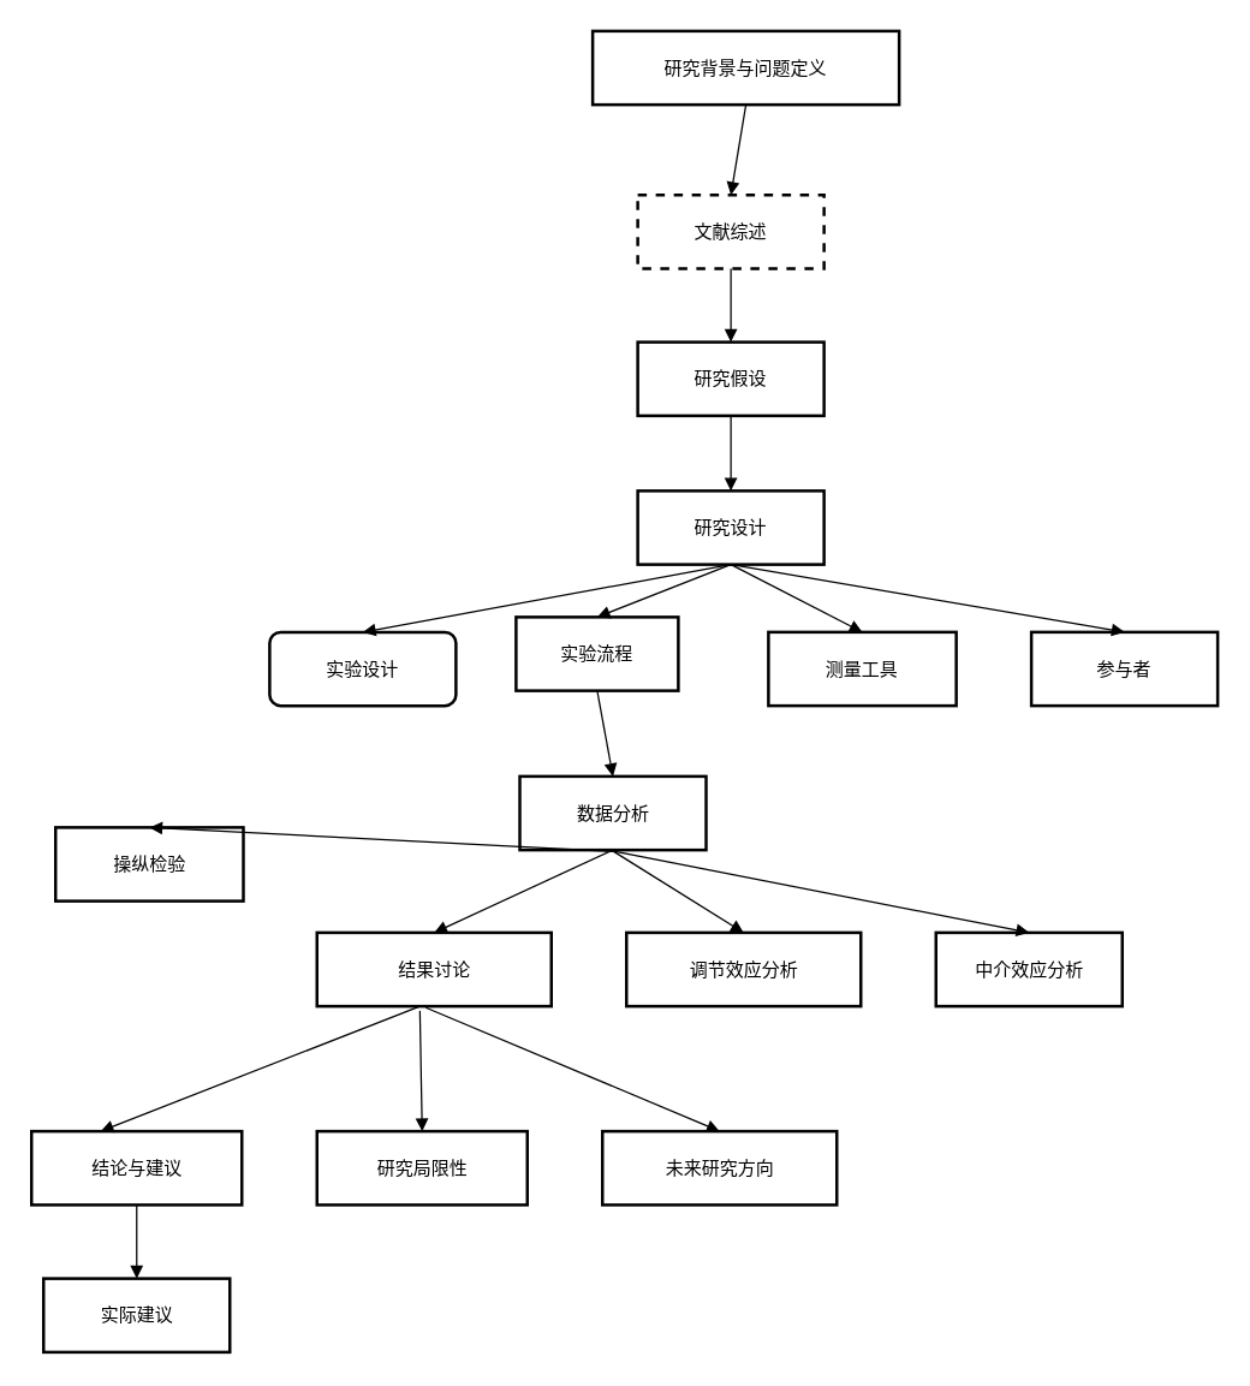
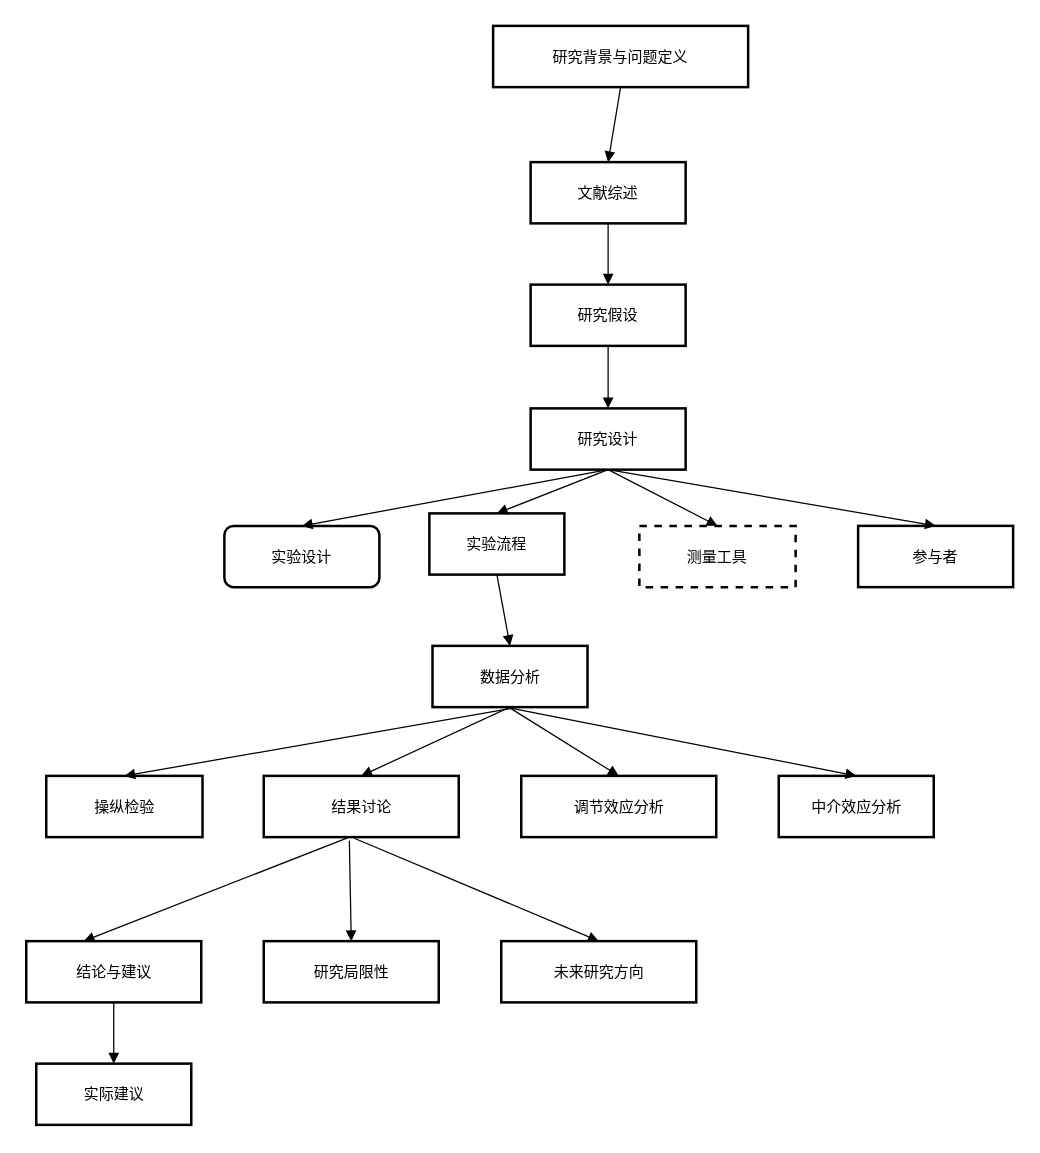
  <mxCell id="0" />
  <mxCell id="1" parent="0" />
  <mxCell id="2" value="研究背景与问题定义" style="whiteSpace=wrap;strokeWidth=2;" vertex="1" parent="1"><mxGeometry x="394" y="20" width="204" height="49" as="geometry" /></mxCell>
- <mxCell id="3" value="文献综述" style="whiteSpace=wrap;strokeWidth=2;dashed=1;" vertex="1" parent="1"><mxGeometry x="424" y="129" width="124" height="49" as="geometry" /></mxCell>
+ <mxCell id="3" value="文献综述" style="whiteSpace=wrap;strokeWidth=2;" vertex="1" parent="1"><mxGeometry x="424" y="129" width="124" height="49" as="geometry" /></mxCell>
  <mxCell id="4" value="研究假设" style="whiteSpace=wrap;strokeWidth=2;" vertex="1" parent="1"><mxGeometry x="424" y="227" width="124" height="49" as="geometry" /></mxCell>
  <mxCell id="5" value="研究设计" style="whiteSpace=wrap;strokeWidth=2;" vertex="1" parent="1"><mxGeometry x="424" y="326" width="124" height="49" as="geometry" /></mxCell>
  <mxCell id="6" value="实验设计" style="whiteSpace=wrap;strokeWidth=2;rounded=1;" vertex="1" parent="1"><mxGeometry x="179" y="420" width="124" height="49" as="geometry" /></mxCell>
  <mxCell id="7" value="实验流程" style="whiteSpace=wrap;strokeWidth=2;" vertex="1" parent="1"><mxGeometry x="343" y="410" width="108" height="49" as="geometry" /></mxCell>
- <mxCell id="8" value="测量工具" style="whiteSpace=wrap;strokeWidth=2;" vertex="1" parent="1"><mxGeometry x="511" y="420" width="125" height="49" as="geometry" /></mxCell>
+ <mxCell id="8" value="测量工具" style="whiteSpace=wrap;strokeWidth=2;dashed=1;" vertex="1" parent="1"><mxGeometry x="511" y="420" width="125" height="49" as="geometry" /></mxCell>
  <mxCell id="9" value="参与者" style="whiteSpace=wrap;strokeWidth=2;" vertex="1" parent="1"><mxGeometry x="686" y="420" width="124" height="49" as="geometry" /></mxCell>
  <mxCell id="10" value="数据分析" style="whiteSpace=wrap;strokeWidth=2;" vertex="1" parent="1"><mxGeometry x="345.5" y="516" width="124" height="49" as="geometry" /></mxCell>
- <mxCell id="11" value="操纵检验" style="whiteSpace=wrap;strokeWidth=2;" vertex="1" parent="1"><mxGeometry x="36.5" y="550" width="125" height="49" as="geometry" /></mxCell>
+ <mxCell id="11" value="操纵检验" style="whiteSpace=wrap;strokeWidth=2;" vertex="1" parent="1"><mxGeometry x="36.5" y="620" width="125" height="49" as="geometry" /></mxCell>
  <mxCell id="12" value="结果讨论" style="whiteSpace=wrap;strokeWidth=2;" vertex="1" parent="1"><mxGeometry x="210.5" y="620" width="156" height="49" as="geometry" /></mxCell>
  <mxCell id="13" value="调节效应分析" style="whiteSpace=wrap;strokeWidth=2;" vertex="1" parent="1"><mxGeometry x="416.5" y="620" width="156" height="49" as="geometry" /></mxCell>
  <mxCell id="14" value="中介效应分析" style="whiteSpace=wrap;strokeWidth=2;" vertex="1" parent="1"><mxGeometry x="622.5" y="620" width="124" height="49" as="geometry" /></mxCell>
  <mxCell id="15" value="结论与建议" style="whiteSpace=wrap;strokeWidth=2;" vertex="1" parent="1"><mxGeometry x="20.5" y="752.21" width="140" height="49" as="geometry" /></mxCell>
  <mxCell id="16" value="研究局限性" style="whiteSpace=wrap;strokeWidth=2;" vertex="1" parent="1"><mxGeometry x="210.5" y="752.21" width="140" height="49" as="geometry" /></mxCell>
  <mxCell id="17" value="未来研究方向" style="whiteSpace=wrap;strokeWidth=2;" vertex="1" parent="1"><mxGeometry x="400.5" y="752.21" width="156" height="49" as="geometry" /></mxCell>
  <mxCell id="18" value="实际建议" style="whiteSpace=wrap;strokeWidth=2;" vertex="1" parent="1"><mxGeometry x="28.5" y="850.21" width="124" height="49" as="geometry" /></mxCell>
  <mxCell id="19" value="" style="curved=1;startArrow=none;endArrow=block;exitX=0.5;exitY=0.99;entryX=0.5;entryY=-0.01;rounded=0;" edge="1" parent="1" source="2" target="3"><mxGeometry relative="1" as="geometry"><Array as="points" /></mxGeometry></mxCell>
  <mxCell id="20" value="" style="curved=1;startArrow=none;endArrow=block;exitX=0.5;exitY=0.98;entryX=0.5;entryY=0;rounded=0;" edge="1" parent="1" source="3" target="4"><mxGeometry relative="1" as="geometry"><Array as="points" /></mxGeometry></mxCell>
  <mxCell id="21" value="" style="curved=1;startArrow=none;endArrow=block;exitX=0.5;exitY=0.99;entryX=0.5;entryY=-0.01;rounded=0;" edge="1" parent="1" source="4" target="5"><mxGeometry relative="1" as="geometry"><Array as="points" /></mxGeometry></mxCell>
  <mxCell id="22" value="" style="startArrow=none;endArrow=block;exitX=0.5;exitY=1;entryX=0.5;entryY=0;rounded=0;exitDx=0;exitDy=0;" edge="1" parent="1" source="5" target="6"><mxGeometry relative="1" as="geometry" /></mxCell>
  <mxCell id="23" value="" style="startArrow=none;endArrow=block;exitX=0.5;exitY=1;entryX=0.5;entryY=0;rounded=0;exitDx=0;exitDy=0;" edge="1" parent="1" source="5" target="7"><mxGeometry relative="1" as="geometry" /></mxCell>
  <mxCell id="24" value="" style="startArrow=none;endArrow=block;entryX=0.5;entryY=0;rounded=0;exitX=0.5;exitY=1;exitDx=0;exitDy=0;" edge="1" parent="1" source="5" target="8"><mxGeometry relative="1" as="geometry"><mxPoint x="489" y="380" as="sourcePoint" /></mxGeometry></mxCell>
  <mxCell id="25" value="" style="startArrow=none;endArrow=block;entryX=0.5;entryY=0;rounded=0;exitX=0.5;exitY=1;exitDx=0;exitDy=0;" edge="1" parent="1" source="5" target="9"><mxGeometry relative="1" as="geometry"><mxPoint x="489" y="380" as="sourcePoint" /></mxGeometry></mxCell>
  <mxCell id="26" value="" style="curved=1;startArrow=none;endArrow=block;entryX=0.5;entryY=-0.01;rounded=0;exitX=0.5;exitY=1;exitDx=0;exitDy=0;" edge="1" parent="1" source="7" target="10"><mxGeometry relative="1" as="geometry"><Array as="points" /><mxPoint x="409" y="476" as="sourcePoint" /></mxGeometry></mxCell>
  <mxCell id="27" value="" style="startArrow=none;endArrow=block;entryX=0.5;entryY=0;rounded=0;" edge="1" parent="1" target="11"><mxGeometry relative="1" as="geometry"><mxPoint x="409" y="566" as="sourcePoint" /></mxGeometry></mxCell>
  <mxCell id="28" value="" style="startArrow=none;endArrow=block;exitX=0.5;exitY=1;entryX=0.5;entryY=0;rounded=0;exitDx=0;exitDy=0;" edge="1" parent="1" source="10" target="12"><mxGeometry relative="1" as="geometry" /></mxCell>
  <mxCell id="29" value="" style="startArrow=none;endArrow=block;entryX=0.5;entryY=0;rounded=0;" edge="1" parent="1" target="13"><mxGeometry relative="1" as="geometry"><mxPoint x="408" y="566" as="sourcePoint" /></mxGeometry></mxCell>
  <mxCell id="30" value="" style="startArrow=none;endArrow=block;entryX=0.5;entryY=0;rounded=0;" edge="1" parent="1" target="14"><mxGeometry relative="1" as="geometry"><mxPoint x="409" y="566" as="sourcePoint" /></mxGeometry></mxCell>
  <mxCell id="31" value="" style="startArrow=none;endArrow=block;entryX=0.5;entryY=-0.01;rounded=0;" edge="1" parent="1"><mxGeometry relative="1" as="geometry"><mxPoint x="279" y="669" as="sourcePoint" /><mxPoint x="66.5" y="752.21" as="targetPoint" /></mxGeometry></mxCell>
  <mxCell id="32" value="" style="startArrow=none;endArrow=block;entryX=0.5;entryY=-0.01;rounded=0;" edge="1" parent="1" target="16"><mxGeometry relative="1" as="geometry"><mxPoint x="279" y="672" as="sourcePoint" /></mxGeometry></mxCell>
  <mxCell id="33" value="" style="startArrow=none;endArrow=block;entryX=0.5;entryY=-0.01;rounded=0;exitX=0.464;exitY=1.018;exitDx=0;exitDy=0;exitPerimeter=0;" edge="1" parent="1" source="12" target="17"><mxGeometry relative="1" as="geometry"><mxPoint x="279" y="672" as="sourcePoint" /></mxGeometry></mxCell>
  <mxCell id="34" value="" style="curved=1;startArrow=none;endArrow=block;exitX=0.5;exitY=0.98;entryX=0.5;entryY=0;rounded=0;" edge="1" parent="1" source="15" target="18"><mxGeometry relative="1" as="geometry"><Array as="points" /></mxGeometry></mxCell>
